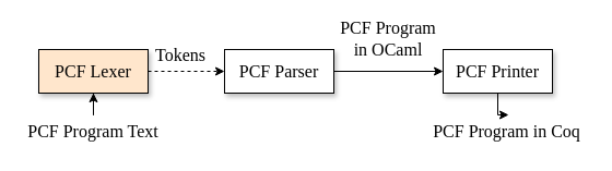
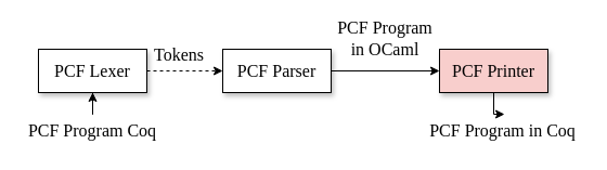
  <mxCell id="0" />
  <mxCell id="1" parent="0" />
  <mxCell id="2" value="" style="edgeStyle=orthogonalEdgeStyle;rounded=0;orthogonalLoop=1;jettySize=auto;html=1;fontFamily=Times New Roman;fontSize=16;dashed=1;" parent="1" source="3" target="5" edge="1"><mxGeometry relative="1" as="geometry" /></mxCell>
- <mxCell id="3" value="&lt;font style=&quot;font-size: 16px;&quot; face=&quot;Times New Roman&quot;&gt;PCF Lexer&lt;/font&gt;" style="rounded=0;whiteSpace=wrap;html=1;shadow=1;fillColor=#ffe6cc;" parent="1" vertex="1"><mxGeometry x="35" y="45" width="100" height="40" as="geometry" /></mxCell>
+ <mxCell id="3" value="&lt;font style=&quot;font-size: 16px;&quot; face=&quot;Times New Roman&quot;&gt;PCF Lexer&lt;/font&gt;" style="rounded=0;whiteSpace=wrap;html=1;shadow=1;" parent="1" vertex="1"><mxGeometry x="35" y="45" width="100" height="40" as="geometry" /></mxCell>
  <mxCell id="4" value="" style="edgeStyle=orthogonalEdgeStyle;rounded=0;orthogonalLoop=1;jettySize=auto;html=1;fontFamily=Times New Roman;fontSize=16;" parent="1" source="5" target="7" edge="1"><mxGeometry relative="1" as="geometry" /></mxCell>
  <mxCell id="5" value="&lt;font style=&quot;font-size: 16px;&quot; face=&quot;Times New Roman&quot;&gt;PCF Parser&lt;/font&gt;" style="rounded=0;whiteSpace=wrap;html=1;shadow=1;" parent="1" vertex="1"><mxGeometry x="205" y="45" width="100" height="40" as="geometry" /></mxCell>
  <mxCell id="6" value="" style="edgeStyle=orthogonalEdgeStyle;rounded=0;orthogonalLoop=1;jettySize=auto;html=1;fontFamily=Times New Roman;fontSize=16;" parent="1" source="7" target="8" edge="1"><mxGeometry relative="1" as="geometry" /></mxCell>
- <mxCell id="7" value="&lt;font style=&quot;font-size: 16px;&quot; face=&quot;Times New Roman&quot;&gt;PCF Printer&lt;/font&gt;" style="rounded=0;whiteSpace=wrap;html=1;shadow=1;" parent="1" vertex="1"><mxGeometry x="405" y="45" width="100" height="40" as="geometry" /></mxCell>
+ <mxCell id="7" value="&lt;font style=&quot;font-size: 16px;&quot; face=&quot;Times New Roman&quot;&gt;PCF Printer&lt;/font&gt;" style="rounded=0;whiteSpace=wrap;html=1;shadow=1;fillColor=#f8cecc;" parent="1" vertex="1"><mxGeometry x="405" y="45" width="100" height="40" as="geometry" /></mxCell>
  <mxCell id="8" value="PCF Program in&amp;nbsp;Coq&amp;nbsp;" style="text;html=1;strokeColor=none;fillColor=none;align=center;verticalAlign=middle;whiteSpace=wrap;rounded=0;fontSize=16;fontFamily=Times New Roman;" parent="1" vertex="1"><mxGeometry x="392.5" y="105" width="145" height="30" as="geometry" /></mxCell>
  <mxCell id="9" value="" style="edgeStyle=orthogonalEdgeStyle;rounded=0;orthogonalLoop=1;jettySize=auto;html=1;fontFamily=Times New Roman;fontSize=16;" parent="1" source="10" target="3" edge="1"><mxGeometry relative="1" as="geometry" /></mxCell>
- <mxCell id="10" value="PCF Program Text" style="text;html=1;strokeColor=none;fillColor=none;align=center;verticalAlign=middle;whiteSpace=wrap;rounded=0;fontSize=16;fontFamily=Times New Roman;" parent="1" vertex="1"><mxGeometry x="20" y="105" width="130" height="30" as="geometry" /></mxCell>
+ <mxCell id="10" value="PCF Program Coq" style="text;html=1;strokeColor=none;fillColor=none;align=center;verticalAlign=middle;whiteSpace=wrap;rounded=0;fontSize=16;fontFamily=Times New Roman;" parent="1" vertex="1"><mxGeometry x="20" y="105" width="130" height="30" as="geometry" /></mxCell>
  <mxCell id="11" value="Tokens" style="text;html=1;strokeColor=none;fillColor=none;align=center;verticalAlign=middle;whiteSpace=wrap;rounded=0;fontSize=16;fontFamily=Times New Roman;" parent="1" vertex="1"><mxGeometry x="135" y="35" width="60" height="30" as="geometry" /></mxCell>
  <mxCell id="12" value="PCF Program in OCaml" style="text;html=1;strokeColor=none;fillColor=none;align=center;verticalAlign=middle;whiteSpace=wrap;rounded=0;fontSize=16;fontFamily=Times New Roman;" parent="1" vertex="1"><mxGeometry x="305" y="20" width="100" height="30" as="geometry" /></mxCell>
